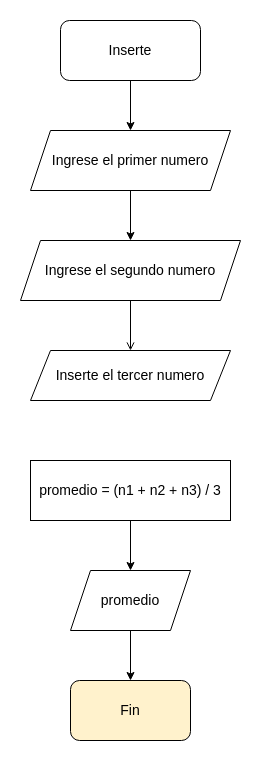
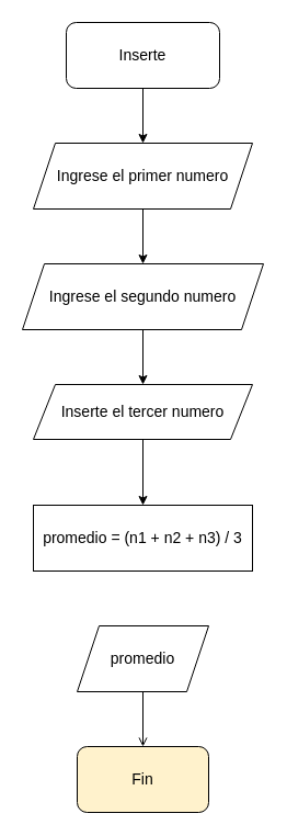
  <mxCell id="0" />
  <mxCell id="1" parent="0" />
  <mxCell id="2" value="&lt;div&gt;Inserte&lt;/div&gt;" style="rounded=1;whiteSpace=wrap;html=1;glass=0;fontSize=14;" parent="1" vertex="1"><mxGeometry x="60" y="20" width="140" height="60" as="geometry" /></mxCell>
  <mxCell id="3" value="" style="endArrow=classic;html=1;rounded=0;exitX=0.5;exitY=1;exitDx=0;exitDy=0;entryX=0.5;entryY=0;entryDx=0;entryDy=0;fontSize=14;" parent="1" source="2" target="5" edge="1"><mxGeometry width="50" height="50" relative="1" as="geometry"><mxPoint x="130" y="180" as="sourcePoint" /><mxPoint x="120" y="130" as="targetPoint" /></mxGeometry></mxCell>
  <mxCell id="4" style="edgeStyle=orthogonalEdgeStyle;rounded=0;orthogonalLoop=1;jettySize=auto;html=1;entryX=0.5;entryY=0;entryDx=0;entryDy=0;fontSize=14;" parent="1" source="5" target="7" edge="1"><mxGeometry relative="1" as="geometry" /></mxCell>
  <mxCell id="5" value="Ingrese el primer numero" style="shape=parallelogram;perimeter=parallelogramPerimeter;whiteSpace=wrap;html=1;fixedSize=1;gradientColor=none;strokeColor=default;rounded=0;fontSize=14;" parent="1" vertex="1"><mxGeometry x="30" y="130" width="200" height="60" as="geometry" /></mxCell>
- <mxCell id="6" value="" style="edgeStyle=orthogonalEdgeStyle;rounded=0;orthogonalLoop=1;jettySize=auto;html=1;endArrow=open;" parent="1" source="7" target="14" edge="1"><mxGeometry relative="1" as="geometry" /></mxCell>
+ <mxCell id="6" value="" style="edgeStyle=orthogonalEdgeStyle;rounded=0;orthogonalLoop=1;jettySize=auto;html=1;" parent="1" source="7" target="14" edge="1"><mxGeometry relative="1" as="geometry" /></mxCell>
  <mxCell id="7" value="Ingrese el segundo numero" style="shape=parallelogram;perimeter=parallelogramPerimeter;whiteSpace=wrap;html=1;fixedSize=1;gradientColor=none;strokeColor=default;rounded=0;fontSize=14;" parent="1" vertex="1"><mxGeometry x="20" y="240" width="220" height="60" as="geometry" /></mxCell>
- <mxCell id="8" style="edgeStyle=orthogonalEdgeStyle;rounded=0;orthogonalLoop=1;jettySize=auto;html=1;exitX=0.5;exitY=1;exitDx=0;exitDy=0;entryX=0.5;entryY=0;entryDx=0;entryDy=0;fontSize=14;" parent="1" source="9" target="11" edge="1"><mxGeometry relative="1" as="geometry" /></mxCell>
  <mxCell id="9" value="promedio = (n1 + n2 + n3) / 3" style="rounded=0;whiteSpace=wrap;html=1;fontSize=14;" parent="1" vertex="1"><mxGeometry x="30" y="460" width="200" height="60" as="geometry" /></mxCell>
- <mxCell id="10" style="edgeStyle=orthogonalEdgeStyle;rounded=0;orthogonalLoop=1;jettySize=auto;html=1;exitX=0.5;exitY=1;exitDx=0;exitDy=0;entryX=0.5;entryY=0;entryDx=0;entryDy=0;fontSize=14;" parent="1" source="11" target="12" edge="1"><mxGeometry relative="1" as="geometry" /></mxCell>
+ <mxCell id="10" style="edgeStyle=orthogonalEdgeStyle;rounded=0;orthogonalLoop=1;jettySize=auto;html=1;exitX=0.5;exitY=1;exitDx=0;exitDy=0;entryX=0.5;entryY=0;entryDx=0;entryDy=0;fontSize=14;endArrow=open;" parent="1" source="11" target="12" edge="1"><mxGeometry relative="1" as="geometry" /></mxCell>
  <mxCell id="11" value="promedio" style="shape=parallelogram;perimeter=parallelogramPerimeter;whiteSpace=wrap;html=1;fixedSize=1;fontSize=14;" parent="1" vertex="1"><mxGeometry x="70" y="570" width="120" height="60" as="geometry" /></mxCell>
  <mxCell id="12" value="Fin" style="rounded=1;whiteSpace=wrap;html=1;fontSize=14;fillColor=#fff2cc;" parent="1" vertex="1"><mxGeometry x="70" y="680" width="120" height="60" as="geometry" /></mxCell>
+ <mxCell id="13" style="edgeStyle=orthogonalEdgeStyle;rounded=0;orthogonalLoop=1;jettySize=auto;html=1;entryX=0.5;entryY=0;entryDx=0;entryDy=0;" parent="1" source="14" target="9" edge="1"><mxGeometry relative="1" as="geometry" /></mxCell>
  <mxCell id="14" value="Inserte el tercer numero" style="shape=parallelogram;perimeter=parallelogramPerimeter;whiteSpace=wrap;html=1;fixedSize=1;gradientColor=none;strokeColor=default;rounded=0;fontSize=14;" parent="1" vertex="1"><mxGeometry x="30" y="350" width="200" height="50" as="geometry" /></mxCell>
